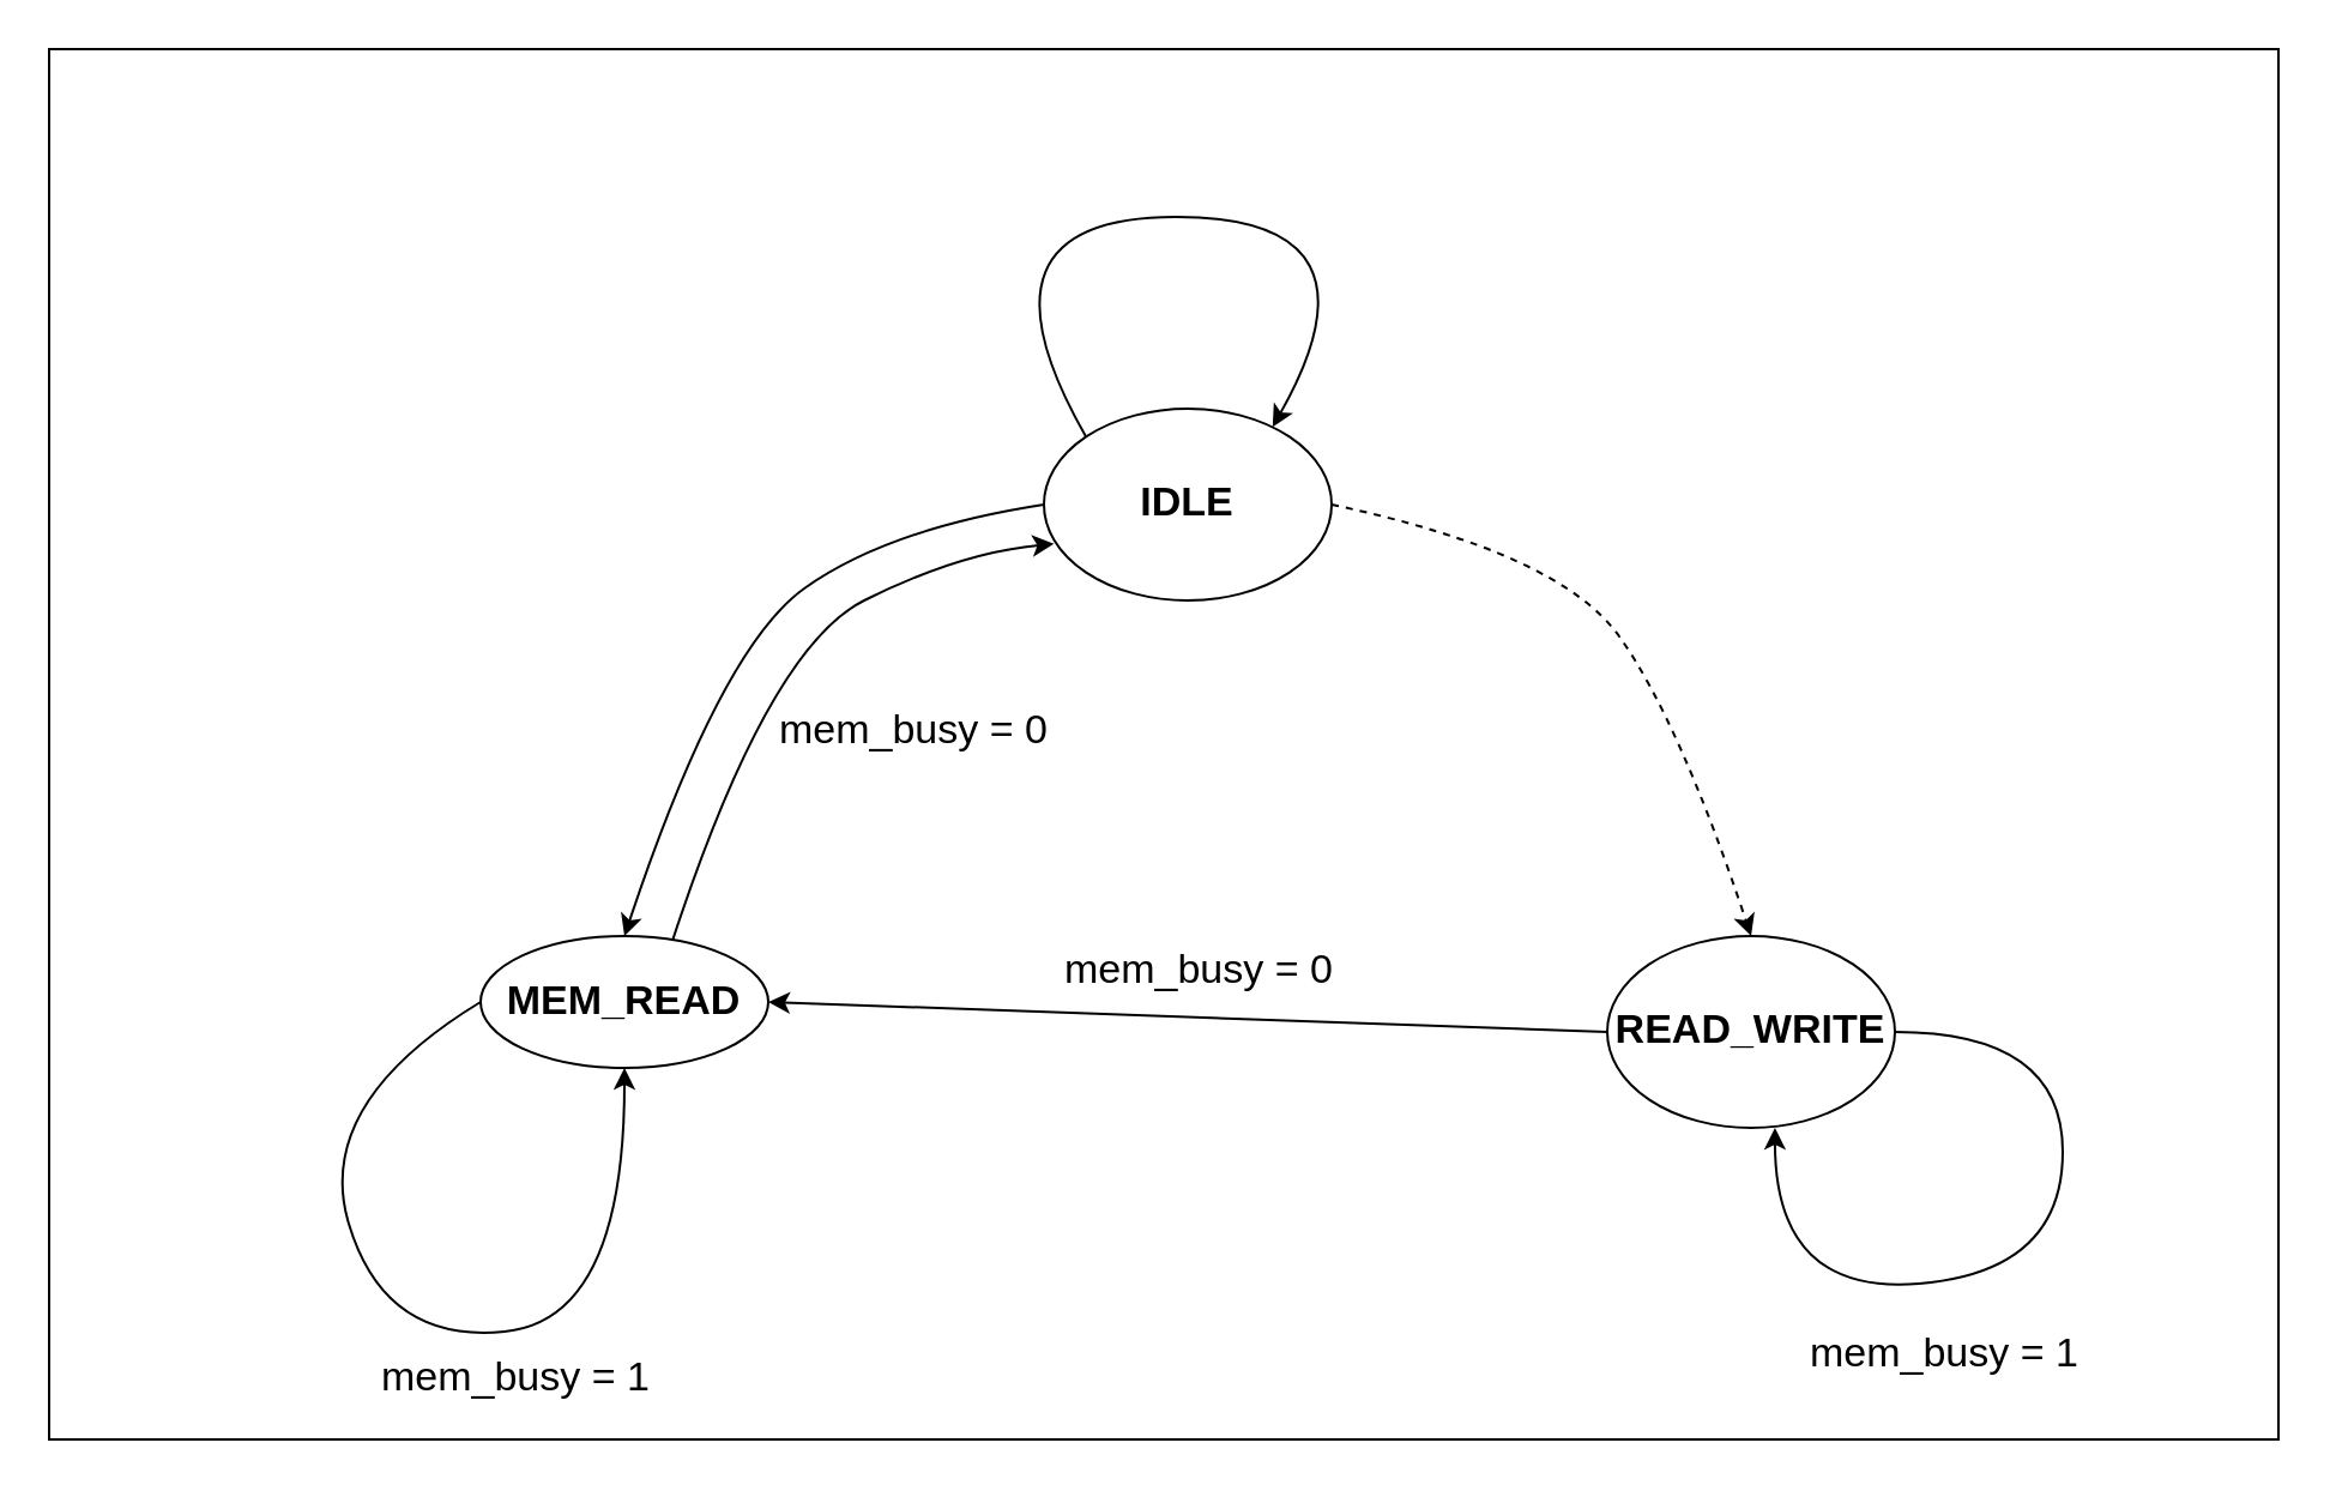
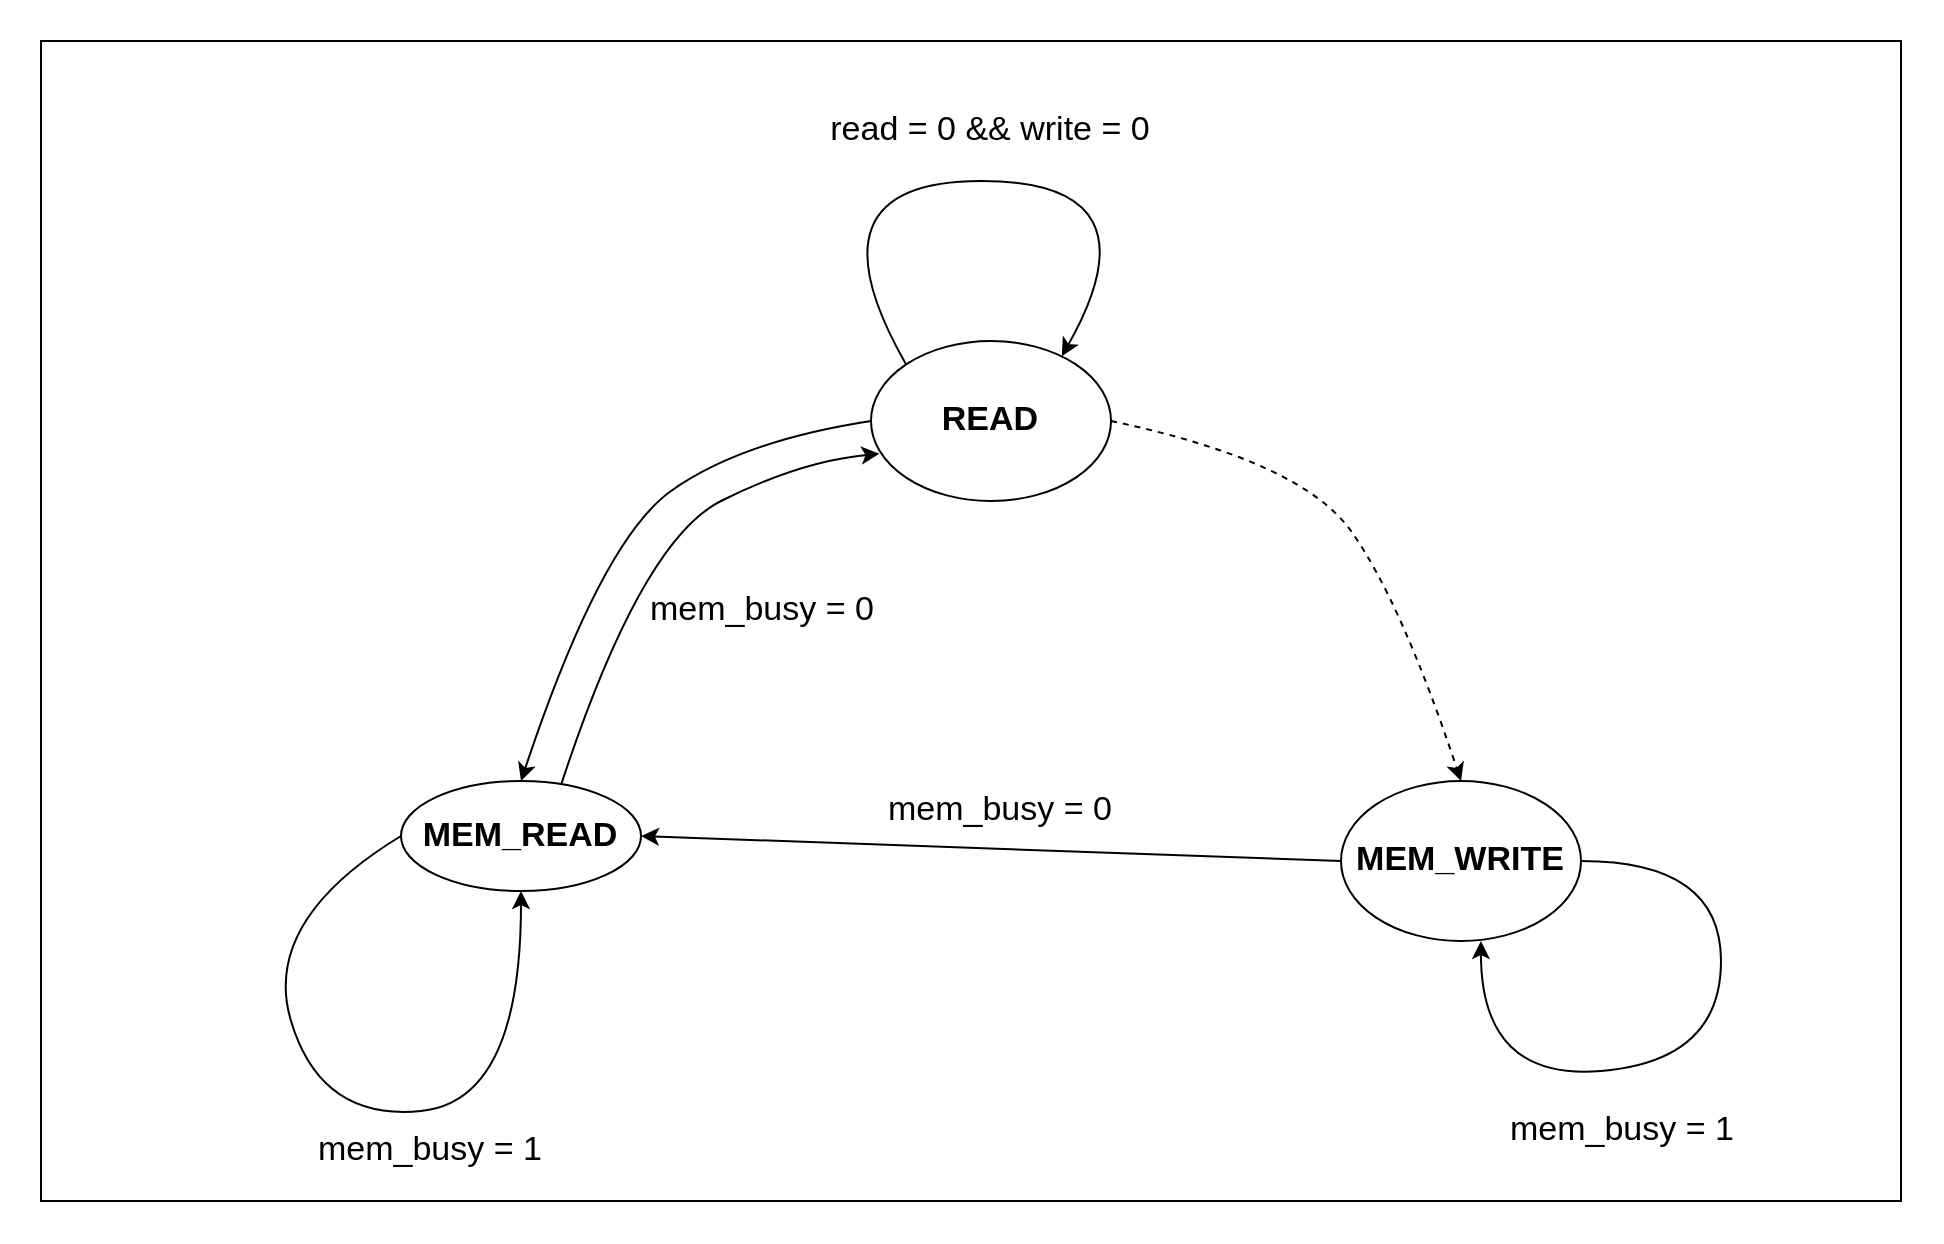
  <mxCell id="0" />
  <mxCell id="1" parent="0" />
  <mxCell id="2" value="" style="rounded=0;whiteSpace=wrap;html=1;fontSize=17;" vertex="1" parent="1"><mxGeometry x="20" y="20" width="930" height="580" as="geometry" /></mxCell>
- <mxCell id="3" value="&lt;b&gt;&lt;font style=&quot;font-size: 17px&quot;&gt;IDLE&lt;/font&gt;&lt;/b&gt;" style="ellipse;whiteSpace=wrap;html=1;" vertex="1" parent="1"><mxGeometry x="435" y="170" width="120" height="80" as="geometry" /></mxCell>
+ <mxCell id="3" value="&lt;b&gt;&lt;font style=&quot;font-size: 17px&quot;&gt;READ&lt;/font&gt;&lt;/b&gt;" style="ellipse;whiteSpace=wrap;html=1;" vertex="1" parent="1"><mxGeometry x="435" y="170" width="120" height="80" as="geometry" /></mxCell>
  <mxCell id="4" value="&lt;b&gt;&lt;font style=&quot;font-size: 17px&quot;&gt;MEM_READ&lt;/font&gt;&lt;/b&gt;" style="ellipse;whiteSpace=wrap;html=1;" vertex="1" parent="1"><mxGeometry x="200" y="390" width="120" height="55" as="geometry" /></mxCell>
- <mxCell id="5" value="&lt;b&gt;&lt;font style=&quot;font-size: 17px&quot;&gt;READ_WRITE&lt;/font&gt;&lt;/b&gt;" style="ellipse;whiteSpace=wrap;html=1;" vertex="1" parent="1"><mxGeometry x="670" y="390" width="120" height="80" as="geometry" /></mxCell>
+ <mxCell id="5" value="&lt;b&gt;&lt;font style=&quot;font-size: 17px&quot;&gt;MEM_WRITE&lt;/font&gt;&lt;/b&gt;" style="ellipse;whiteSpace=wrap;html=1;" vertex="1" parent="1"><mxGeometry x="670" y="390" width="120" height="80" as="geometry" /></mxCell>
  <mxCell id="6" value="" style="curved=1;endArrow=classic;html=1;rounded=0;fontSize=17;entryX=0.5;entryY=0;entryDx=0;entryDy=0;exitX=0;exitY=0.5;exitDx=0;exitDy=0;" edge="1" parent="1" source="3" target="4"><mxGeometry width="50" height="50" relative="1" as="geometry"><mxPoint x="430" y="200" as="sourcePoint" /><mxPoint x="520" y="450" as="targetPoint" /><Array as="points"><mxPoint x="370" y="220" /><mxPoint x="300" y="270" /></Array></mxGeometry></mxCell>
  <mxCell id="7" value="" style="curved=1;endArrow=classic;html=1;rounded=0;fontSize=17;exitX=1;exitY=0.5;exitDx=0;exitDy=0;entryX=0.5;entryY=0;entryDx=0;entryDy=0;dashed=1;" edge="1" parent="1" source="3" target="5"><mxGeometry width="50" height="50" relative="1" as="geometry"><mxPoint x="470" y="500" as="sourcePoint" /><mxPoint x="520" y="450" as="targetPoint" /><Array as="points"><mxPoint x="650" y="230" /><mxPoint x="700" y="300" /></Array></mxGeometry></mxCell>
  <mxCell id="8" value="" style="curved=1;endArrow=classic;html=1;rounded=0;fontSize=17;exitX=0;exitY=0.5;exitDx=0;exitDy=0;entryX=0.5;entryY=1;entryDx=0;entryDy=0;" edge="1" parent="1" source="4" target="4"><mxGeometry width="50" height="50" relative="1" as="geometry"><mxPoint x="470" y="500" as="sourcePoint" /><mxPoint x="520" y="450" as="targetPoint" /><Array as="points"><mxPoint x="130" y="460" /><mxPoint x="160" y="560" /><mxPoint x="260" y="550" /></Array></mxGeometry></mxCell>
  <mxCell id="9" value="" style="curved=1;endArrow=classic;html=1;rounded=0;fontSize=17;entryX=0.583;entryY=1;entryDx=0;entryDy=0;entryPerimeter=0;exitX=1;exitY=0.5;exitDx=0;exitDy=0;" edge="1" parent="1" source="5" target="5"><mxGeometry width="50" height="50" relative="1" as="geometry"><mxPoint x="470" y="500" as="sourcePoint" /><mxPoint x="520" y="450" as="targetPoint" /><Array as="points"><mxPoint x="860" y="430" /><mxPoint x="860" y="530" /><mxPoint x="740" y="540" /></Array></mxGeometry></mxCell>
  <mxCell id="10" value="" style="curved=1;endArrow=classic;html=1;rounded=0;fontSize=17;exitX=0;exitY=0;exitDx=0;exitDy=0;entryX=0.795;entryY=0.095;entryDx=0;entryDy=0;entryPerimeter=0;" edge="1" parent="1" source="3" target="3"><mxGeometry width="50" height="50" relative="1" as="geometry"><mxPoint x="470" y="240" as="sourcePoint" /><mxPoint x="520" y="190" as="targetPoint" /><Array as="points"><mxPoint x="400" y="90" /><mxPoint x="580" y="90" /></Array></mxGeometry></mxCell>
  <mxCell id="11" value="" style="endArrow=classic;html=1;rounded=0;fontSize=17;entryX=1;entryY=0.5;entryDx=0;entryDy=0;exitX=0;exitY=0.5;exitDx=0;exitDy=0;" edge="1" parent="1" source="5" target="4"><mxGeometry width="50" height="50" relative="1" as="geometry"><mxPoint x="470" y="240" as="sourcePoint" /><mxPoint x="520" y="190" as="targetPoint" /></mxGeometry></mxCell>
  <mxCell id="12" value="" style="curved=1;endArrow=classic;html=1;rounded=0;fontSize=17;entryX=0.035;entryY=0.705;entryDx=0;entryDy=0;entryPerimeter=0;exitX=0.667;exitY=0.035;exitDx=0;exitDy=0;exitPerimeter=0;" edge="1" parent="1" source="4" target="3"><mxGeometry width="50" height="50" relative="1" as="geometry"><mxPoint x="470" y="340" as="sourcePoint" /><mxPoint x="520" y="290" as="targetPoint" /><Array as="points"><mxPoint x="320" y="270" /><mxPoint x="400" y="230" /></Array></mxGeometry></mxCell>
+ <mxCell id="13" value="read = 0 &amp;amp;&amp;amp; write = 0" style="text;html=1;strokeColor=none;fillColor=none;align=center;verticalAlign=middle;whiteSpace=wrap;rounded=0;fontSize=17;" vertex="1" parent="1"><mxGeometry x="385" y="50" width="220" height="30" as="geometry" /></mxCell>
  <mxCell id="14" value="mem_busy = 0" style="text;html=1;strokeColor=none;fillColor=none;align=center;verticalAlign=middle;whiteSpace=wrap;rounded=0;fontSize=17;" vertex="1" parent="1"><mxGeometry x="291" y="290" width="180" height="30" as="geometry" /></mxCell>
  <mxCell id="15" value="mem_busy = 0&lt;br&gt;" style="text;html=1;strokeColor=none;fillColor=none;align=center;verticalAlign=middle;whiteSpace=wrap;rounded=0;fontSize=17;" vertex="1" parent="1"><mxGeometry x="410" y="390" width="180" height="30" as="geometry" /></mxCell>
  <mxCell id="16" value="mem_busy = 1" style="text;html=1;strokeColor=none;fillColor=none;align=center;verticalAlign=middle;whiteSpace=wrap;rounded=0;fontSize=17;" vertex="1" parent="1"><mxGeometry x="721" y="550" width="180" height="30" as="geometry" /></mxCell>
  <mxCell id="17" value="mem_busy = 1" style="text;html=1;strokeColor=none;fillColor=none;align=center;verticalAlign=middle;whiteSpace=wrap;rounded=0;fontSize=17;" vertex="1" parent="1"><mxGeometry x="125" y="560" width="180" height="30" as="geometry" /></mxCell>
